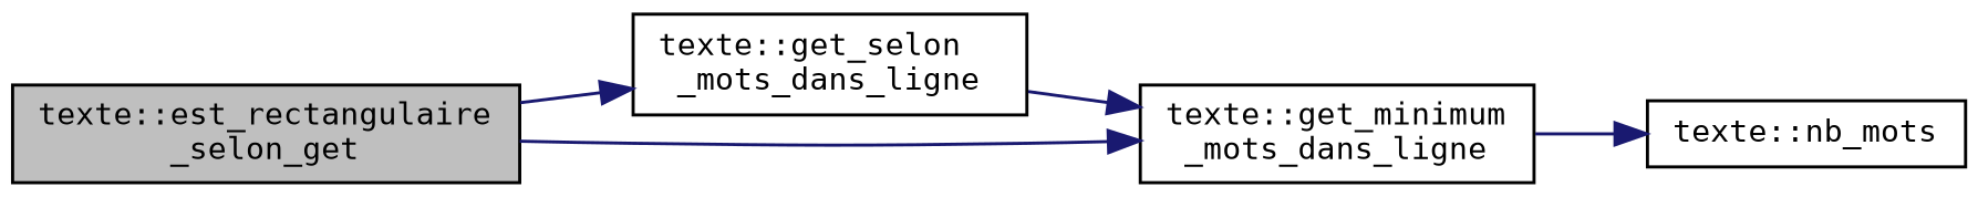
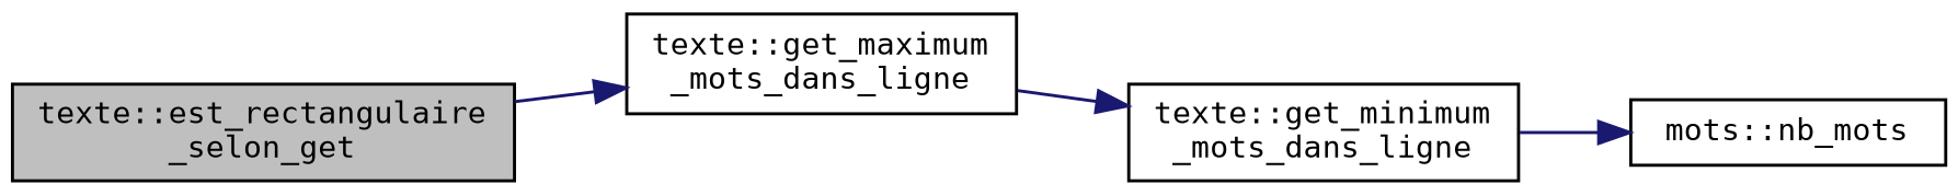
  digraph {
    fontname="DejaVu Sans Mono"
    rankdir=LR
    node [color=black fillcolor=white fontname="DejaVu Sans Mono" fontsize=10 shape=record style=filled]
    edge [color=midnightblue fontname="DejaVu Sans Mono" fontsize=10 labelfontname=Helvetica labelfontsize=10 style=solid]
    n1 [fillcolor=grey75 fontcolor=black height=0.2 label="texte::est_rectangulaire\l_selon_get" width=0.4]
-   n2 [height=0.2 label="texte::get_selon\l_mots_dans_ligne" width=0.4]
+   n2 [height=0.2 label="texte::get_maximum\l_mots_dans_ligne" width=0.4]
    n3 [height=0.2 label="texte::get_minimum\l_mots_dans_ligne" width=0.4]
-   n4 [height=0.2 label="texte::nb_mots" width=0.4]
+   n4 [height=0.2 label="mots::nb_mots" width=0.4]
    n1 -> n2
-   n1 -> n3
    n2 -> n3
    n3 -> n4
  }
